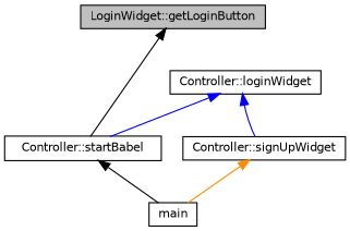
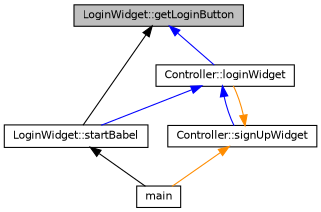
  digraph {
    rankdir=TB
    node [color=black fillcolor=white fontname=Helvetica fontsize=10 shape=record style=filled]
    edge [color=blue dir=back fontname=Helvetica fontsize=10 labelfontname=Helvetica labelfontsize=10 style=solid]
    n1 [fillcolor=grey75 fontcolor=black height=0.2 label="LoginWidget::getLoginButton" width=0.4]
    n2 [height=0.2 label="Controller::loginWidget" width=0.4]
-   n3 [height=0.2 label="Controller::startBabel" width=0.4]
+   n3 [height=0.2 label="LoginWidget::startBabel" width=0.4]
    n4 [height=0.2 label="Controller::signUpWidget" width=0.4]
    n5 [height=0.2 label=main width=0.4]
+   n1 -> n2
    n1 -> n3 [color=black]
    n2 -> n3
    n2 -> n4
    n3 -> n5 [color=black]
+   n4 -> n2 [color=darkorange]
    n4 -> n5 [color=darkorange]
  }
